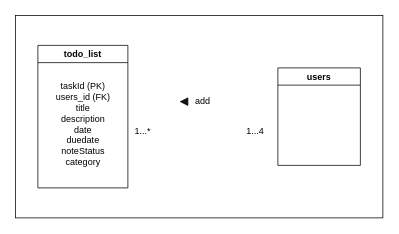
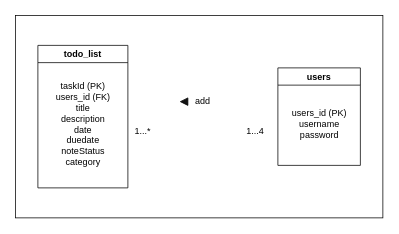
  <mxCell id="0" />
  <mxCell id="1" parent="0" />
  <mxCell id="2" value="" style="rounded=0;whiteSpace=wrap;html=1;fillColor=#FFFFFF;" vertex="1" parent="1"><mxGeometry x="20" y="20" width="490" height="270" as="geometry" /></mxCell>
  <mxCell id="3" value="users" style="swimlane;whiteSpace=wrap;html=1;" vertex="1" parent="1"><mxGeometry x="370" y="90" width="110" height="130" as="geometry" /></mxCell>
+ <mxCell id="4" value="users_id (PK)&lt;br&gt;username&lt;br&gt;password" style="text;html=1;align=center;verticalAlign=middle;resizable=0;points=[];autosize=1;strokeColor=none;fillColor=none;" vertex="1" parent="3"><mxGeometry x="5" y="45" width="100" height="60" as="geometry" /></mxCell>
  <mxCell id="5" value="todo_list" style="swimlane;whiteSpace=wrap;html=1;" vertex="1" parent="1"><mxGeometry x="50" y="60" width="120" height="190" as="geometry" /></mxCell>
  <mxCell id="6" value="taskId (PK)&lt;br&gt;users_id (FK)&lt;br&gt;title&lt;br&gt;description&lt;br&gt;date&lt;br&gt;duedate&lt;br&gt;noteStatus&lt;br&gt;category" style="text;html=1;align=center;verticalAlign=middle;resizable=0;points=[];autosize=1;strokeColor=none;fillColor=none;" vertex="1" parent="5"><mxGeometry x="10" y="40" width="100" height="130" as="geometry" /></mxCell>
  <mxCell id="7" value="add" style="text;html=1;strokeColor=none;fillColor=none;align=center;verticalAlign=middle;whiteSpace=wrap;rounded=0;" vertex="1" parent="1"><mxGeometry x="240" y="120" width="60" height="30" as="geometry" /></mxCell>
  <mxCell id="8" value="" style="triangle;whiteSpace=wrap;html=1;fillColor=#121212;rotation=-180;" vertex="1" parent="1"><mxGeometry x="240" y="130" width="10" height="10" as="geometry" /></mxCell>
  <mxCell id="9" value="1...*" style="text;html=1;strokeColor=none;fillColor=none;align=center;verticalAlign=middle;whiteSpace=wrap;rounded=0;" vertex="1" parent="1"><mxGeometry x="160" y="160" width="60" height="30" as="geometry" /></mxCell>
  <mxCell id="10" value="1...4" style="text;html=1;strokeColor=none;fillColor=none;align=center;verticalAlign=middle;whiteSpace=wrap;rounded=0;" vertex="1" parent="1"><mxGeometry x="310" y="160" width="60" height="30" as="geometry" /></mxCell>
